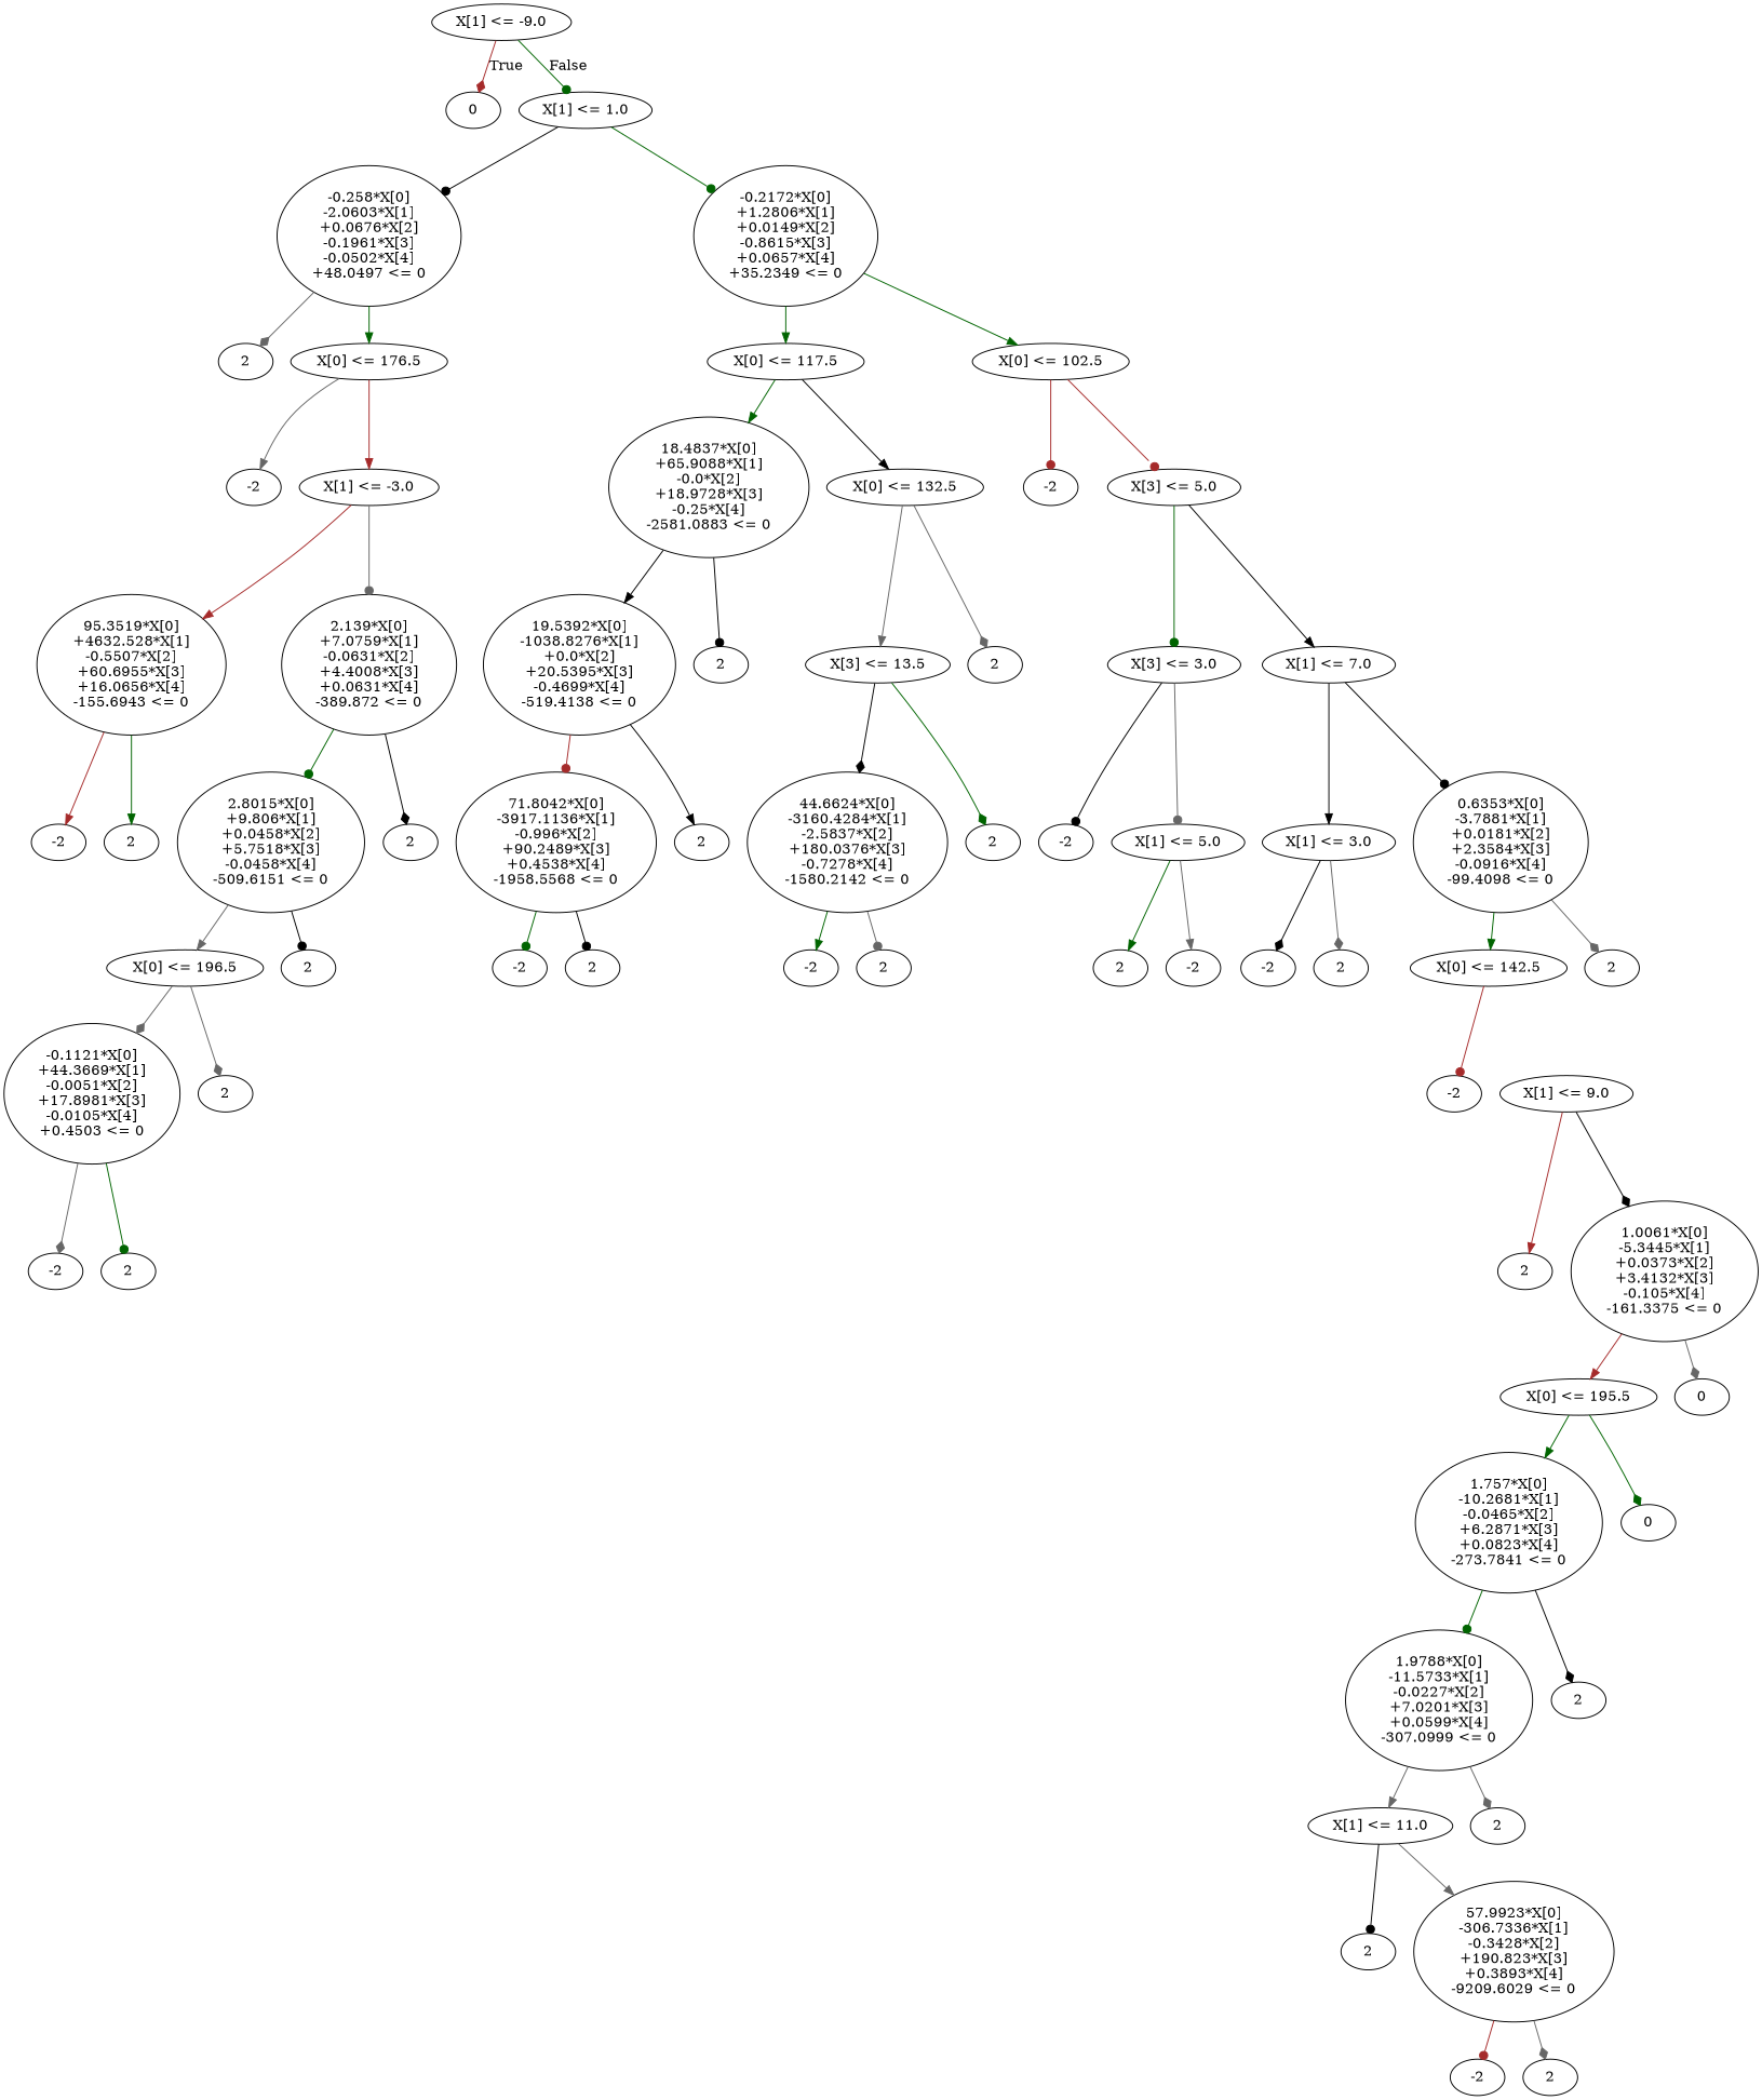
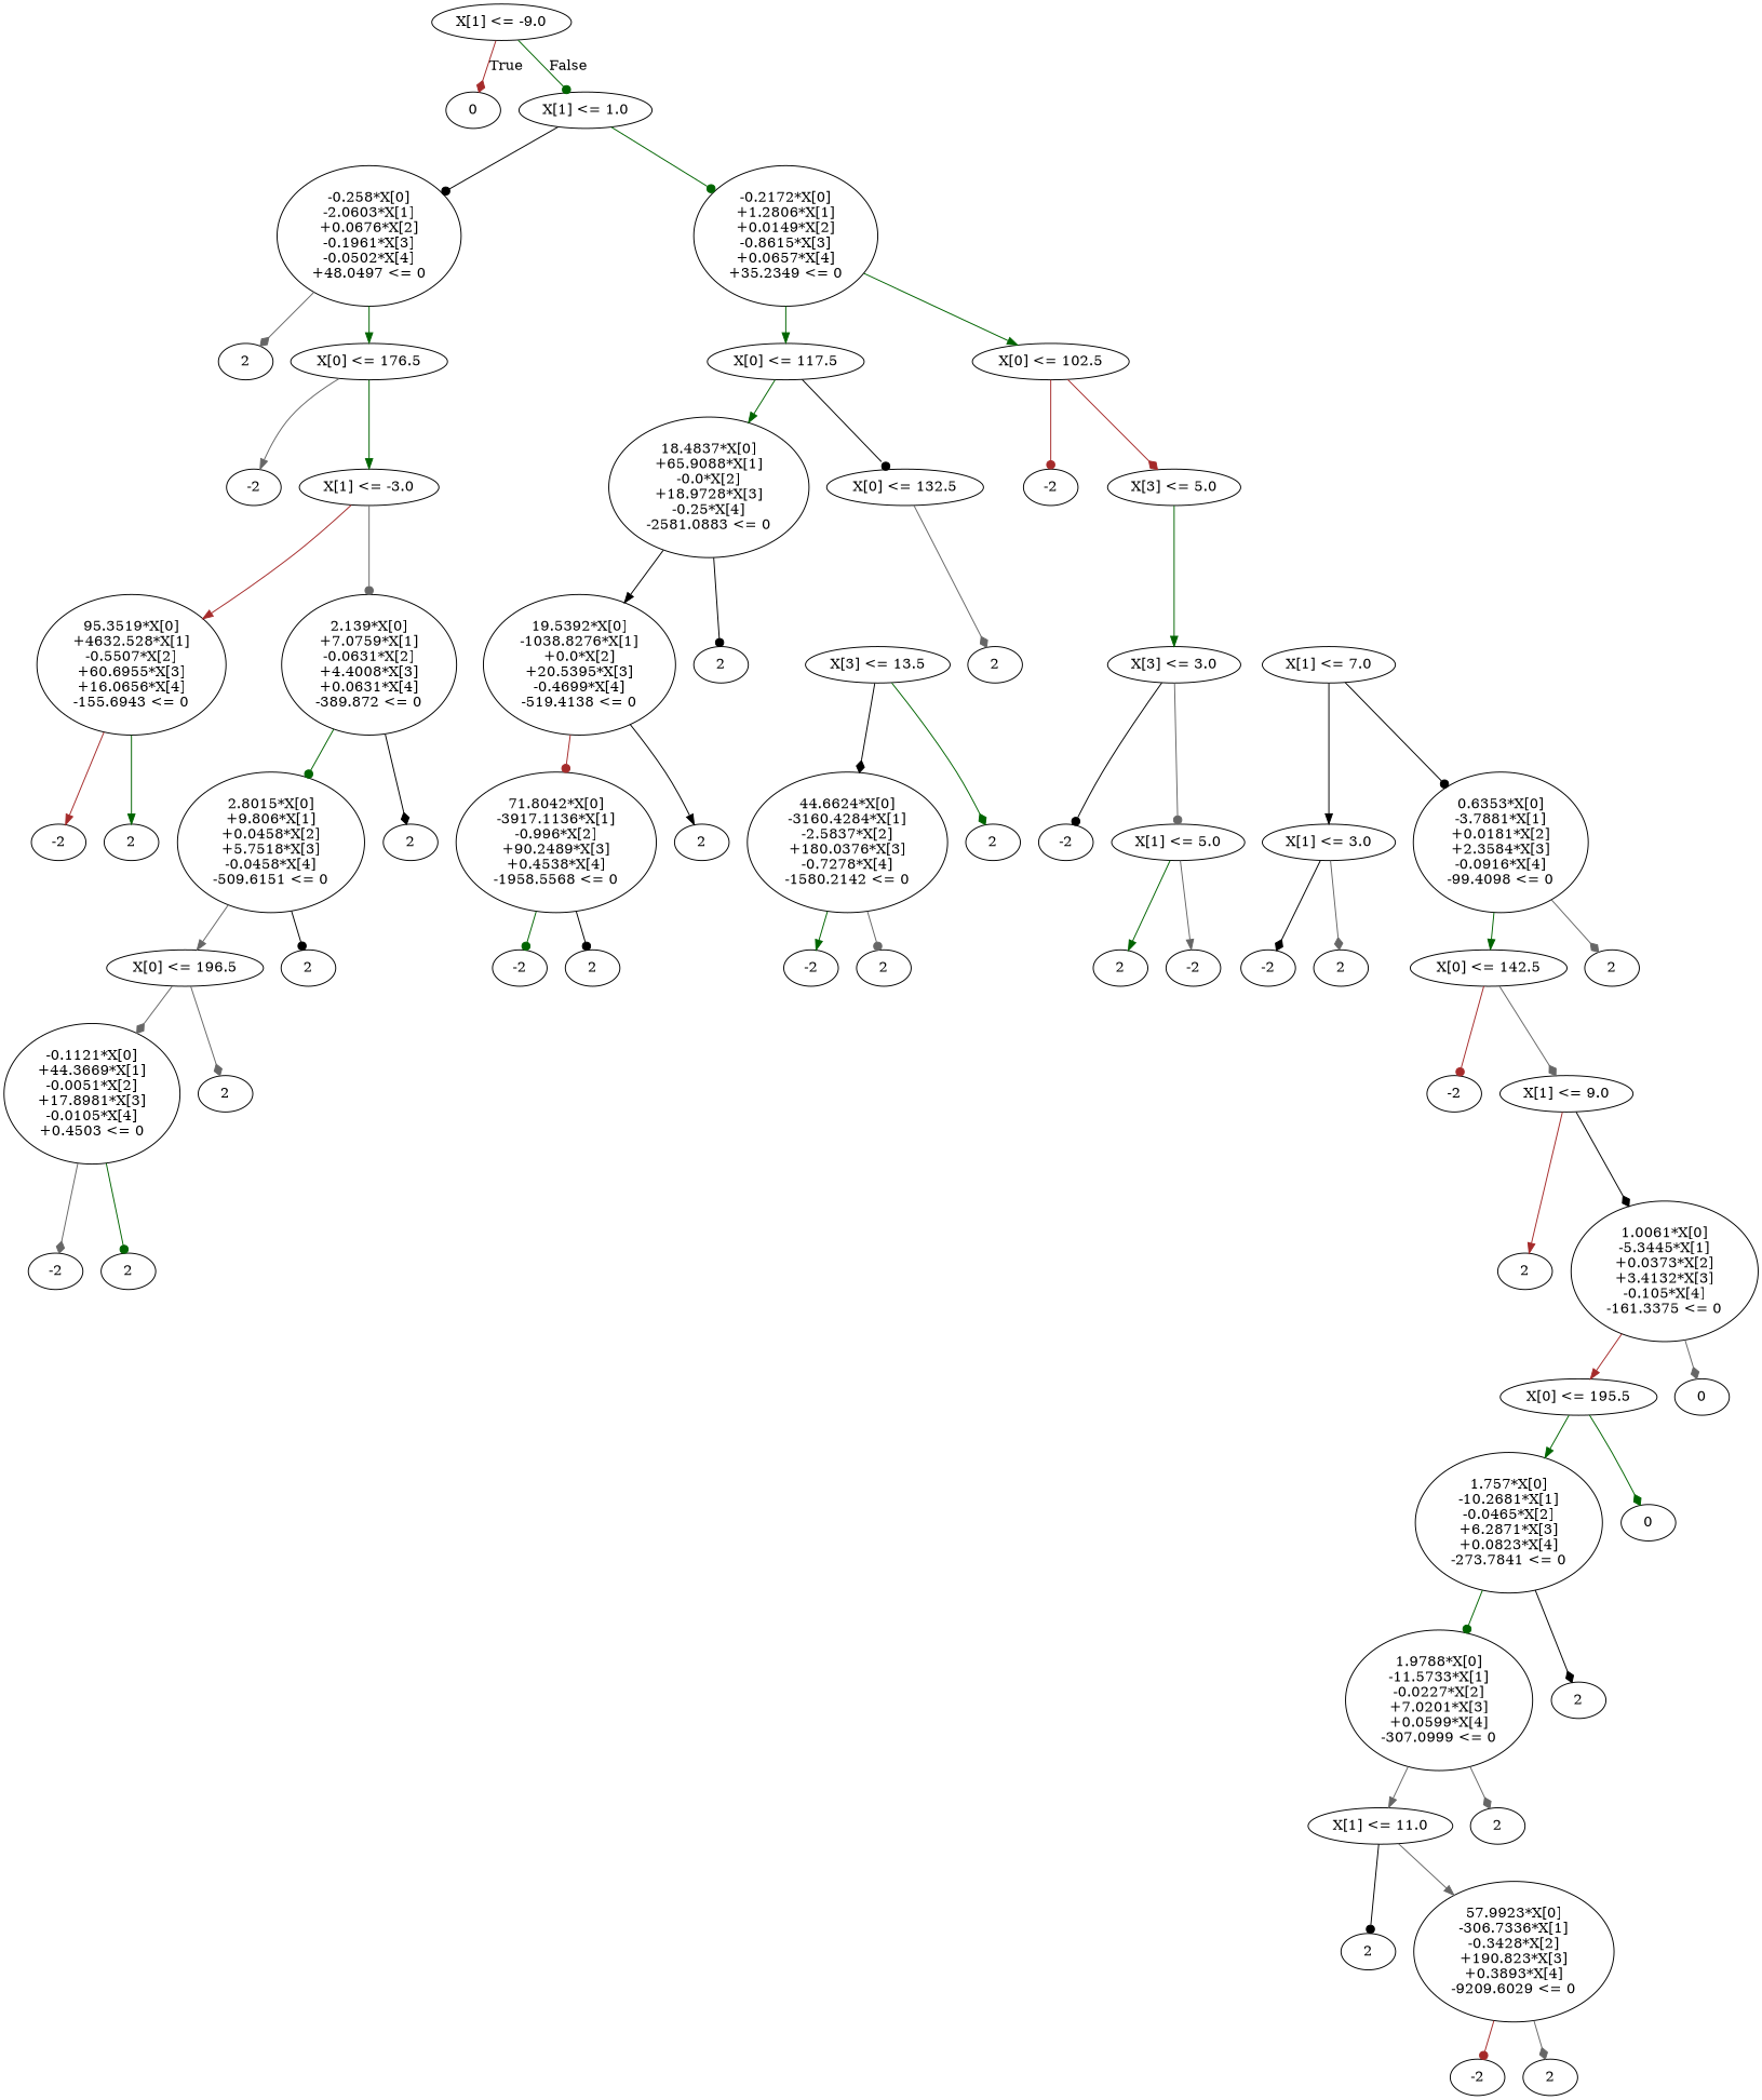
  digraph {
    edge [arrowhead=normal color=gray40]
    n1 [label="X[1] <= -9.0"]
    n2 [label=0]
    n3 [label="X[1] <= 1.0"]
    n4 [label="-0.258*X[0]\n-2.0603*X[1]\n+0.0676*X[2]\n-0.1961*X[3]\n-0.0502*X[4]\n+48.0497 <= 0"]
    n5 [label="-0.2172*X[0]\n+1.2806*X[1]\n+0.0149*X[2]\n-0.8615*X[3]\n+0.0657*X[4]\n+35.2349 <= 0"]
    n6 [label=2]
    n7 [label="X[0] <= 176.5"]
    n8 [label="X[0] <= 117.5"]
    n9 [label="X[0] <= 102.5"]
    n10 [label=-2]
    n11 [label="X[1] <= -3.0"]
    n12 [label="95.3519*X[0]\n+4632.528*X[1]\n-0.5507*X[2]\n+60.6955*X[3]\n+16.0656*X[4]\n-155.6943 <= 0"]
    n13 [label="2.139*X[0]\n+7.0759*X[1]\n-0.0631*X[2]\n+4.4008*X[3]\n+0.0631*X[4]\n-389.872 <= 0"]
    n14 [label=-2]
    n15 [label=2]
    n16 [label="2.8015*X[0]\n+9.806*X[1]\n+0.0458*X[2]\n+5.7518*X[3]\n-0.0458*X[4]\n-509.6151 <= 0"]
    n17 [label=2]
    n18 [label="X[0] <= 196.5"]
    n19 [label=2]
    n20 [label="-0.1121*X[0]\n+44.3669*X[1]\n-0.0051*X[2]\n+17.8981*X[3]\n-0.0105*X[4]\n+0.4503 <= 0"]
    n21 [label=2]
    n22 [label=-2]
    n23 [label=2]
    n24 [label="18.4837*X[0]\n+65.9088*X[1]\n-0.0*X[2]\n+18.9728*X[3]\n-0.25*X[4]\n-2581.0883 <= 0"]
    n25 [label="X[0] <= 132.5"]
    n26 [label=-2]
    n27 [label="X[3] <= 5.0"]
    n28 [label="19.5392*X[0]\n-1038.8276*X[1]\n+0.0*X[2]\n+20.5395*X[3]\n-0.4699*X[4]\n-519.4138 <= 0"]
    n29 [label=2]
    n30 [label="X[3] <= 13.5"]
    n31 [label=2]
    n32 [label="71.8042*X[0]\n-3917.1136*X[1]\n-0.996*X[2]\n+90.2489*X[3]\n+0.4538*X[4]\n-1958.5568 <= 0"]
    n33 [label=2]
    n34 [label=-2]
    n35 [label=2]
    n36 [label="44.6624*X[0]\n-3160.4284*X[1]\n-2.5837*X[2]\n+180.0376*X[3]\n-0.7278*X[4]\n-1580.2142 <= 0"]
    n37 [label=2]
    n38 [label=-2]
    n39 [label=2]
    n40 [label="X[3] <= 3.0"]
    n41 [label="X[1] <= 7.0"]
    n42 [label=-2]
    n43 [label="X[1] <= 5.0"]
    n44 [label="X[1] <= 3.0"]
    n45 [label="0.6353*X[0]\n-3.7881*X[1]\n+0.0181*X[2]\n+2.3584*X[3]\n-0.0916*X[4]\n-99.4098 <= 0"]
    n46 [label=2]
    n47 [label=-2]
    n48 [label=-2]
    n49 [label=2]
    n50 [label="X[0] <= 142.5"]
    n51 [label=2]
    n52 [label=-2]
    n53 [label="X[1] <= 9.0"]
    n54 [label=2]
    n55 [label="1.0061*X[0]\n-5.3445*X[1]\n+0.0373*X[2]\n+3.4132*X[3]\n-0.105*X[4]\n-161.3375 <= 0"]
    n56 [label="X[0] <= 195.5"]
    n57 [label=0]
    n58 [label="1.757*X[0]\n-10.2681*X[1]\n-0.0465*X[2]\n+6.2871*X[3]\n+0.0823*X[4]\n-273.7841 <= 0"]
    n59 [label=0]
    n60 [label="1.9788*X[0]\n-11.5733*X[1]\n-0.0227*X[2]\n+7.0201*X[3]\n+0.0599*X[4]\n-307.0999 <= 0"]
    n61 [label=2]
    n62 [label="X[1] <= 11.0"]
    n63 [label=2]
    n64 [label=2]
    n65 [label="57.9923*X[0]\n-306.7336*X[1]\n-0.3428*X[2]\n+190.823*X[3]\n+0.3893*X[4]\n-9209.6029 <= 0"]
    n66 [label=-2]
    n67 [label=2]
    n1 -> n2 [arrowhead=diamond color=brown label=True]
    n1 -> n3 [arrowhead=dot color=darkgreen label=False]
    n3 -> n4 [arrowhead=dot color=black]
    n3 -> n5 [arrowhead=dot color=darkgreen]
    n4 -> n6 [arrowhead=diamond]
    n4 -> n7 [color=darkgreen]
    n5 -> n8 [color=darkgreen]
    n5 -> n9 [color=darkgreen]
    n7 -> n10
-   n7 -> n11 [color=brown]
+   n7 -> n11 [color=darkgreen]
    n8 -> n24 [color=darkgreen]
-   n8 -> n25 [color=black]
+   n8 -> n25 [arrowhead=dot color=black]
    n9 -> n26 [arrowhead=dot color=brown]
-   n9 -> n27 [arrowhead=dot color=brown]
+   n9 -> n27 [arrowhead=diamond color=brown]
    n11 -> n12 [color=brown]
    n11 -> n13 [arrowhead=dot]
    n12 -> n14 [color=brown]
    n12 -> n15 [color=darkgreen]
    n13 -> n16 [arrowhead=dot color=darkgreen]
    n13 -> n17 [arrowhead=diamond color=black]
    n16 -> n18
    n16 -> n19 [arrowhead=dot color=black]
    n18 -> n20 [arrowhead=diamond]
    n18 -> n21 [arrowhead=diamond]
    n20 -> n22 [arrowhead=diamond]
    n20 -> n23 [arrowhead=dot color=darkgreen]
    n24 -> n28 [color=black]
    n24 -> n29 [arrowhead=dot color=black]
-   n25 -> n30
    n25 -> n31 [arrowhead=diamond]
-   n27 -> n40 [arrowhead=dot color=darkgreen]
-   n27 -> n41 [color=black]
+   n27 -> n40 [color=darkgreen]
    n28 -> n32 [arrowhead=dot color=brown]
    n28 -> n33 [color=black]
    n30 -> n36 [arrowhead=diamond color=black]
    n30 -> n37 [arrowhead=diamond color=darkgreen]
    n32 -> n34 [arrowhead=dot color=darkgreen]
    n32 -> n35 [arrowhead=dot color=black]
    n36 -> n38 [color=darkgreen]
    n36 -> n39 [arrowhead=dot]
    n40 -> n42 [arrowhead=dot color=black]
    n40 -> n43 [arrowhead=dot]
    n41 -> n44 [color=black]
    n41 -> n45 [arrowhead=dot color=black]
    n43 -> n46 [color=darkgreen]
    n43 -> n47
    n44 -> n48 [arrowhead=diamond color=black]
    n44 -> n49 [arrowhead=diamond]
    n45 -> n50 [color=darkgreen]
    n45 -> n51 [arrowhead=diamond]
    n50 -> n52 [arrowhead=dot color=brown]
+   n50 -> n53 [arrowhead=diamond]
    n53 -> n54 [color=brown]
    n53 -> n55 [arrowhead=diamond color=black]
    n55 -> n56 [color=brown]
    n55 -> n57 [arrowhead=diamond]
    n56 -> n58 [color=darkgreen]
    n56 -> n59 [arrowhead=diamond color=darkgreen]
    n58 -> n60 [arrowhead=dot color=darkgreen]
    n58 -> n61 [arrowhead=diamond color=black]
    n60 -> n62
    n60 -> n63 [arrowhead=diamond]
    n62 -> n64 [arrowhead=dot color=black]
    n62 -> n65
    n65 -> n66 [arrowhead=dot color=brown]
    n65 -> n67 [arrowhead=diamond]
  }
